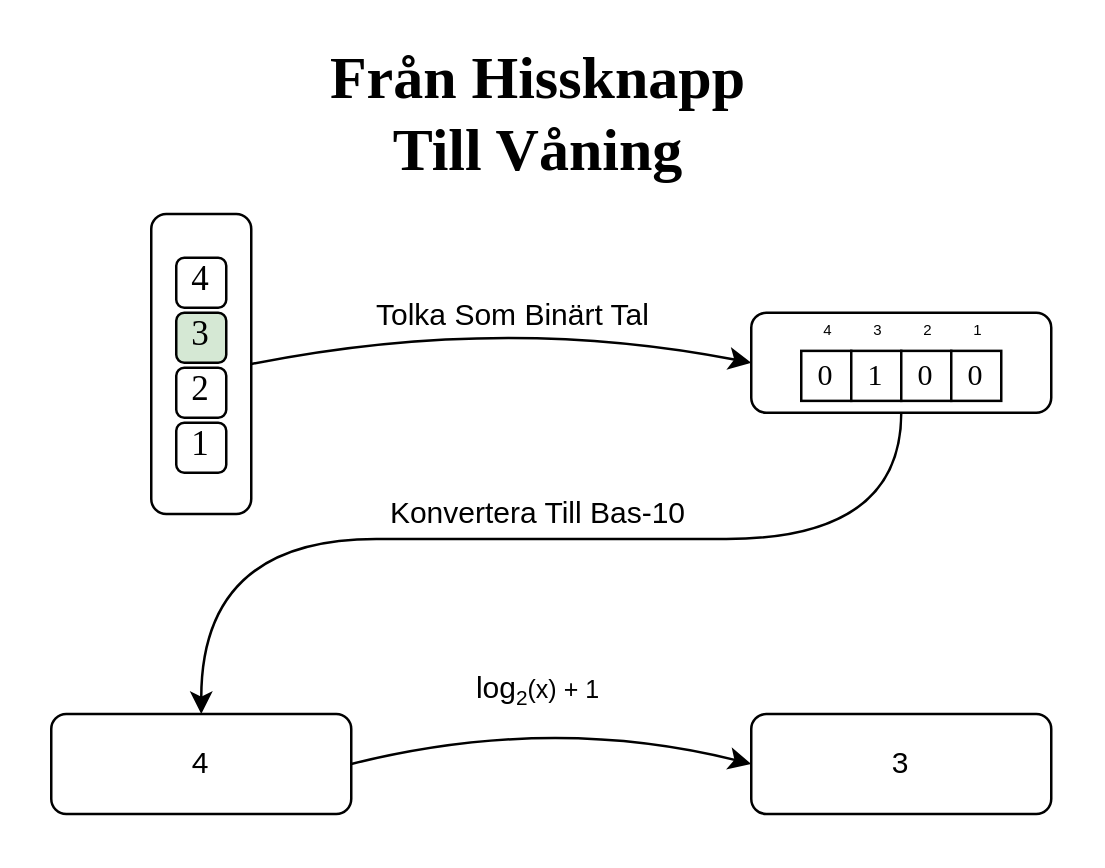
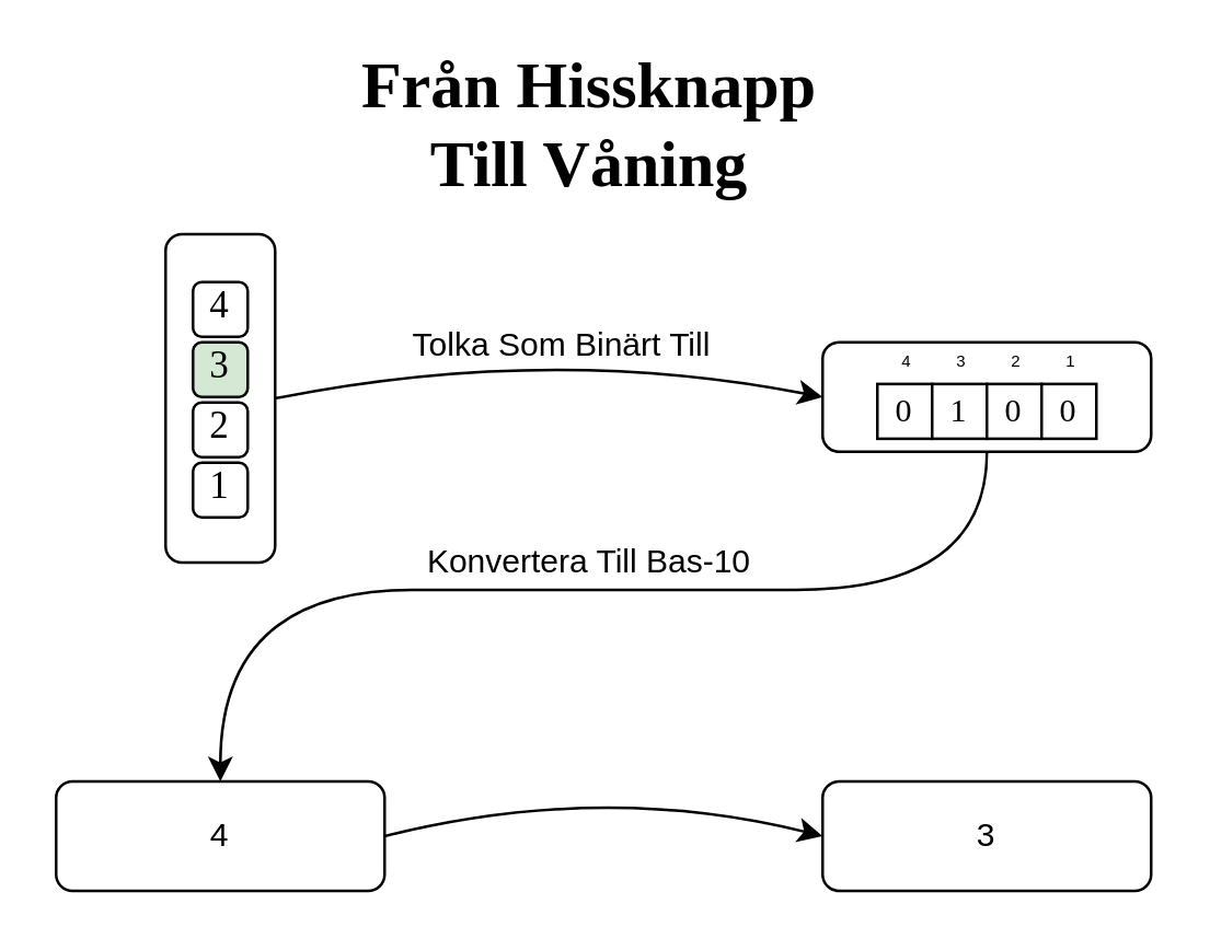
  <mxCell id="0" />
  <mxCell id="1" parent="0" />
  <mxCell id="2" value="" style="rounded=1;whiteSpace=wrap;html=1;fontStyle=1" vertex="1" parent="1"><mxGeometry x="300" y="270" width="120" height="40" as="geometry" /></mxCell>
  <mxCell id="3" value="" style="rounded=1;whiteSpace=wrap;html=1;" vertex="1" parent="1"><mxGeometry x="60" y="70" width="40" height="120" as="geometry" /></mxCell>
  <mxCell id="4" value="" style="curved=1;endArrow=classic;html=1;exitX=1;exitY=0.5;exitDx=0;exitDy=0;entryX=0;entryY=0.5;entryDx=0;entryDy=0;" edge="1" parent="1" source="3" target="5"><mxGeometry width="50" height="50" relative="1" as="geometry"><mxPoint x="180" y="140" as="sourcePoint" /><mxPoint x="230" y="90" as="targetPoint" /><Array as="points"><mxPoint x="200" y="110" /></Array></mxGeometry></mxCell>
  <mxCell id="5" value="" style="rounded=1;whiteSpace=wrap;html=1;" vertex="1" parent="1"><mxGeometry x="300" y="109.5" width="120" height="40" as="geometry" /></mxCell>
  <mxCell id="6" value="" style="rounded=1;whiteSpace=wrap;html=1;" vertex="1" parent="1"><mxGeometry x="20" y="270" width="120" height="40" as="geometry" /></mxCell>
  <mxCell id="7" value="" style="whiteSpace=wrap;html=1;aspect=fixed;" vertex="1" parent="1"><mxGeometry x="320" y="124.75" width="20" height="20" as="geometry" /></mxCell>
  <mxCell id="8" value="" style="whiteSpace=wrap;html=1;aspect=fixed;" vertex="1" parent="1"><mxGeometry x="340" y="124.75" width="20" height="20" as="geometry" /></mxCell>
  <mxCell id="9" value="" style="whiteSpace=wrap;html=1;aspect=fixed;" vertex="1" parent="1"><mxGeometry x="360" y="124.75" width="20" height="20" as="geometry" /></mxCell>
  <mxCell id="10" value="" style="whiteSpace=wrap;html=1;aspect=fixed;" vertex="1" parent="1"><mxGeometry x="380" y="124.75" width="20" height="20" as="geometry" /></mxCell>
  <mxCell id="11" value="3" style="text;html=1;strokeColor=none;fillColor=none;align=center;verticalAlign=middle;whiteSpace=wrap;rounded=0;" vertex="1" parent="1"><mxGeometry x="340" y="280" width="40" height="20" as="geometry" /></mxCell>
  <mxCell id="12" value="" style="curved=1;endArrow=classic;html=1;exitX=0.5;exitY=1;exitDx=0;exitDy=0;entryX=0.5;entryY=0;entryDx=0;entryDy=0;" edge="1" parent="1" source="5" target="6"><mxGeometry width="50" height="50" relative="1" as="geometry"><mxPoint x="270" y="370" as="sourcePoint" /><mxPoint x="320" y="320" as="targetPoint" /><Array as="points"><mxPoint x="360" y="200" /><mxPoint x="220" y="200" /><mxPoint x="80" y="200" /></Array></mxGeometry></mxCell>
  <mxCell id="13" value="" style="curved=1;endArrow=classic;html=1;exitX=1;exitY=0.5;exitDx=0;exitDy=0;entryX=0;entryY=0.5;entryDx=0;entryDy=0;" edge="1" parent="1" source="6" target="2"><mxGeometry width="50" height="50" relative="1" as="geometry"><mxPoint x="140" y="310" as="sourcePoint" /><mxPoint x="230" y="260" as="targetPoint" /><Array as="points"><mxPoint x="220" y="270" /></Array></mxGeometry></mxCell>
  <mxCell id="14" value="4" style="text;html=1;strokeColor=none;fillColor=none;align=center;verticalAlign=middle;whiteSpace=wrap;rounded=0;" vertex="1" parent="1"><mxGeometry x="60" y="280" width="40" height="20" as="geometry" /></mxCell>
  <mxCell id="15" value="&lt;font face=&quot;Lucida Console&quot;&gt;0&lt;/font&gt;" style="text;html=1;strokeColor=none;fillColor=none;align=center;verticalAlign=middle;whiteSpace=wrap;rounded=0;" vertex="1" parent="1"><mxGeometry x="306" y="124.75" width="48" height="20" as="geometry" /></mxCell>
  <mxCell id="16" value="&lt;font face=&quot;Lucida Console&quot;&gt;1&lt;/font&gt;" style="text;html=1;strokeColor=none;fillColor=none;align=center;verticalAlign=middle;whiteSpace=wrap;rounded=0;" vertex="1" parent="1"><mxGeometry x="326" y="124.75" width="48" height="20" as="geometry" /></mxCell>
  <mxCell id="17" value="&lt;font face=&quot;Lucida Console&quot;&gt;0&lt;/font&gt;" style="text;html=1;strokeColor=none;fillColor=none;align=center;verticalAlign=middle;whiteSpace=wrap;rounded=0;" vertex="1" parent="1"><mxGeometry x="346" y="124.75" width="48" height="20" as="geometry" /></mxCell>
  <mxCell id="18" value="&lt;font face=&quot;Lucida Console&quot;&gt;0&lt;/font&gt;" style="text;html=1;strokeColor=none;fillColor=none;align=center;verticalAlign=middle;whiteSpace=wrap;rounded=0;" vertex="1" parent="1"><mxGeometry x="366" y="124.75" width="48" height="20" as="geometry" /></mxCell>
  <mxCell id="19" value="" style="rounded=1;whiteSpace=wrap;html=1;arcSize=16;" vertex="1" parent="1"><mxGeometry x="70" y="153.5" width="20" height="20" as="geometry" /></mxCell>
  <mxCell id="20" value="" style="rounded=1;whiteSpace=wrap;html=1;arcSize=16;" vertex="1" parent="1"><mxGeometry x="70" y="131.5" width="20" height="20" as="geometry" /></mxCell>
  <mxCell id="21" value="" style="rounded=1;whiteSpace=wrap;html=1;arcSize=16;fillColor=#d5e8d4;" vertex="1" parent="1"><mxGeometry x="70" y="109.5" width="20" height="20" as="geometry" /></mxCell>
  <mxCell id="22" value="" style="rounded=1;whiteSpace=wrap;html=1;arcSize=16;" vertex="1" parent="1"><mxGeometry x="70" y="87.5" width="20" height="20" as="geometry" /></mxCell>
  <mxCell id="23" value="&lt;font face=&quot;Georgia&quot; style=&quot;font-size: 14px&quot;&gt;1&lt;/font&gt;" style="text;html=1;strokeColor=none;fillColor=none;align=center;verticalAlign=middle;whiteSpace=wrap;rounded=0;" vertex="1" parent="1"><mxGeometry x="70" y="152.5" width="20" height="20" as="geometry" /></mxCell>
  <mxCell id="24" value="&lt;font face=&quot;Georgia&quot; style=&quot;font-size: 14px&quot;&gt;2&lt;/font&gt;" style="text;html=1;strokeColor=none;fillColor=none;align=center;verticalAlign=middle;whiteSpace=wrap;rounded=0;" vertex="1" parent="1"><mxGeometry x="70" y="130.5" width="20" height="20" as="geometry" /></mxCell>
  <mxCell id="25" value="&lt;font face=&quot;Georgia&quot; style=&quot;font-size: 14px&quot;&gt;3&lt;/font&gt;" style="text;html=1;strokeColor=none;fillColor=none;align=center;verticalAlign=middle;whiteSpace=wrap;rounded=0;" vertex="1" parent="1"><mxGeometry x="70" y="108.5" width="20" height="20" as="geometry" /></mxCell>
  <mxCell id="26" value="&lt;font face=&quot;Georgia&quot; style=&quot;font-size: 14px&quot;&gt;4&lt;/font&gt;" style="text;html=1;strokeColor=none;fillColor=none;align=center;verticalAlign=middle;whiteSpace=wrap;rounded=0;" vertex="1" parent="1"><mxGeometry x="70" y="86.5" width="20" height="20" as="geometry" /></mxCell>
- <mxCell id="27" value="Tolka Som Binärt Tal" style="text;html=1;strokeColor=none;fillColor=none;align=center;verticalAlign=middle;whiteSpace=wrap;rounded=0;" vertex="1" parent="1"><mxGeometry x="140" y="90.5" width="130" height="40" as="geometry" /></mxCell>
+ <mxCell id="27" value="Tolka Som Binärt Till" style="text;html=1;strokeColor=none;fillColor=none;align=center;verticalAlign=middle;whiteSpace=wrap;rounded=0;" vertex="1" parent="1"><mxGeometry x="140" y="90.5" width="130" height="40" as="geometry" /></mxCell>
  <mxCell id="28" value="Konvertera Till Bas-10" style="text;html=1;strokeColor=none;fillColor=none;align=center;verticalAlign=middle;whiteSpace=wrap;rounded=0;" vertex="1" parent="1"><mxGeometry x="150" y="170" width="130" height="40" as="geometry" /></mxCell>
- <mxCell id="29" value="log&lt;span style=&quot;font-size: 10px&quot;&gt;&lt;sub&gt;2&lt;/sub&gt;(x) + 1&lt;/span&gt;" style="text;html=1;strokeColor=none;fillColor=none;align=center;verticalAlign=middle;whiteSpace=wrap;rounded=0;" vertex="1" parent="1"><mxGeometry x="185" y="250" width="60" height="20" as="geometry" /></mxCell>
  <mxCell id="30" value="&lt;font style=&quot;font-size: 6px&quot;&gt;1&lt;/font&gt;" style="text;html=1;strokeColor=none;fillColor=none;align=center;verticalAlign=middle;whiteSpace=wrap;rounded=0;" vertex="1" parent="1"><mxGeometry x="390" y="114.25" as="geometry" /></mxCell>
  <mxCell id="31" value="&lt;font style=&quot;font-size: 6px&quot;&gt;2&lt;/font&gt;" style="text;html=1;strokeColor=none;fillColor=none;align=center;verticalAlign=middle;whiteSpace=wrap;rounded=0;" vertex="1" parent="1"><mxGeometry x="370" y="114.25" as="geometry" /></mxCell>
  <mxCell id="32" value="&lt;font style=&quot;font-size: 6px&quot;&gt;3&lt;/font&gt;&lt;span style=&quot;color: rgba(0 , 0 , 0 , 0) ; font-family: monospace ; font-size: 0px&quot;&gt;%3CmxGraphModel%3E%3Croot%3E%3CmxCell%20id%3D%220%22%2F%3E%3CmxCell%20id%3D%221%22%20parent%3D%220%22%2F%3E%3CmxCell%20id%3D%222%22%20value%3D%22%26lt%3Bfont%20style%3D%26quot%3Bfont-size%3A%206px%26quot%3B%26gt%3B2%26lt%3B%2Ffont%26gt%3B%22%20style%3D%22text%3Bhtml%3D1%3BstrokeColor%3Dnone%3BfillColor%3Dnone%3Balign%3Dcenter%3BverticalAlign%3Dmiddle%3BwhiteSpace%3Dwrap%3Brounded%3D0%3B%22%20vertex%3D%221%22%20parent%3D%221%22%3E%3CmxGeometry%20x%3D%22430%22%20y%3D%22249.5%22%20as%3D%22geometry%22%2F%3E%3C%2FmxCell%3E%3C%2Froot%3E%3C%2FmxGraphModel%3E&lt;/span&gt;" style="text;html=1;strokeColor=none;fillColor=none;align=center;verticalAlign=middle;whiteSpace=wrap;rounded=0;" vertex="1" parent="1"><mxGeometry x="350" y="114.25" as="geometry" /></mxCell>
  <mxCell id="33" value="&lt;span style=&quot;font-size: 6px&quot;&gt;4&lt;/span&gt;" style="text;html=1;strokeColor=none;fillColor=none;align=center;verticalAlign=middle;whiteSpace=wrap;rounded=0;" vertex="1" parent="1"><mxGeometry x="330" y="114.25" as="geometry" /></mxCell>
  <mxCell id="34" value="&lt;h1&gt;&lt;font face=&quot;Times New Roman&quot;&gt;Från Hissknapp Till Våning&lt;/font&gt;&lt;/h1&gt;" style="text;html=1;strokeColor=none;fillColor=none;align=center;verticalAlign=middle;whiteSpace=wrap;rounded=0;" vertex="1" parent="1"><mxGeometry x="120" y="20" width="190" height="20" as="geometry" /></mxCell>
  <mxCell id="35" style="edgeStyle=orthogonalEdgeStyle;rounded=0;orthogonalLoop=1;jettySize=auto;html=1;exitX=0.5;exitY=1;exitDx=0;exitDy=0;" edge="1" parent="1" source="2" target="2"><mxGeometry relative="1" as="geometry" /></mxCell>
